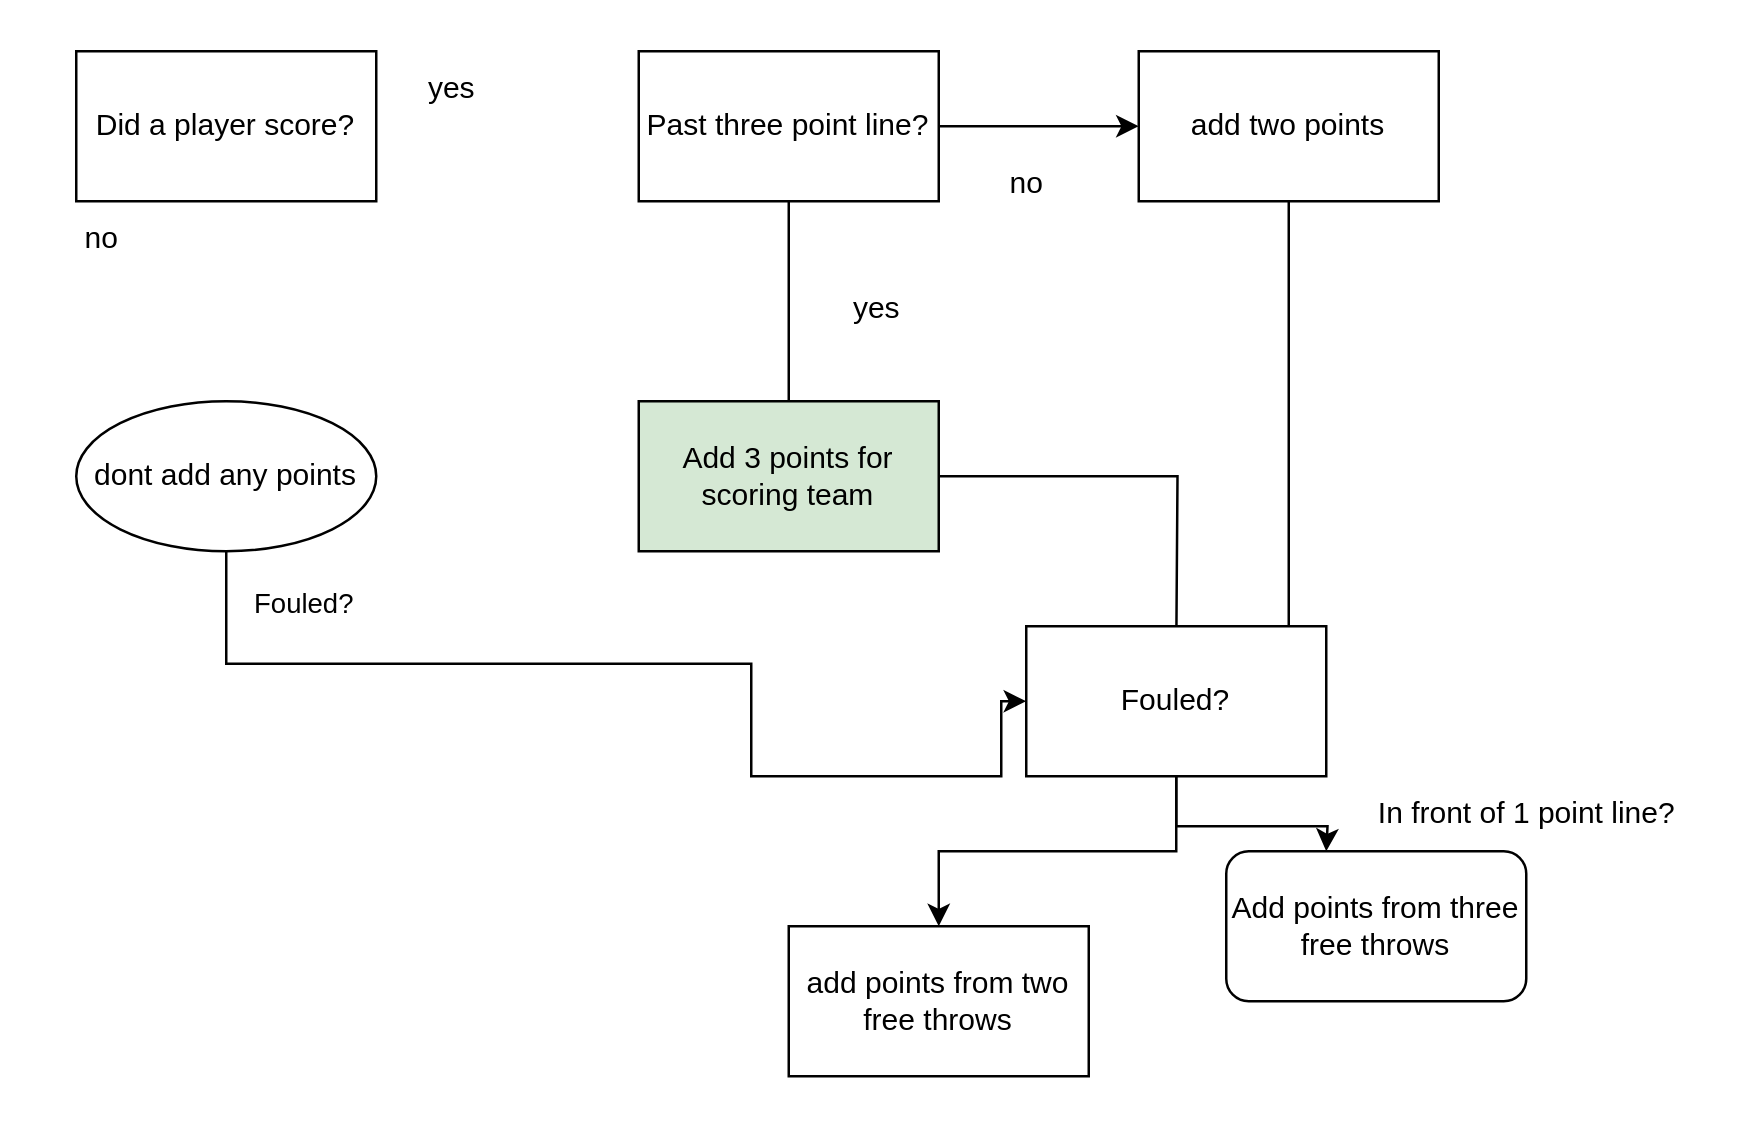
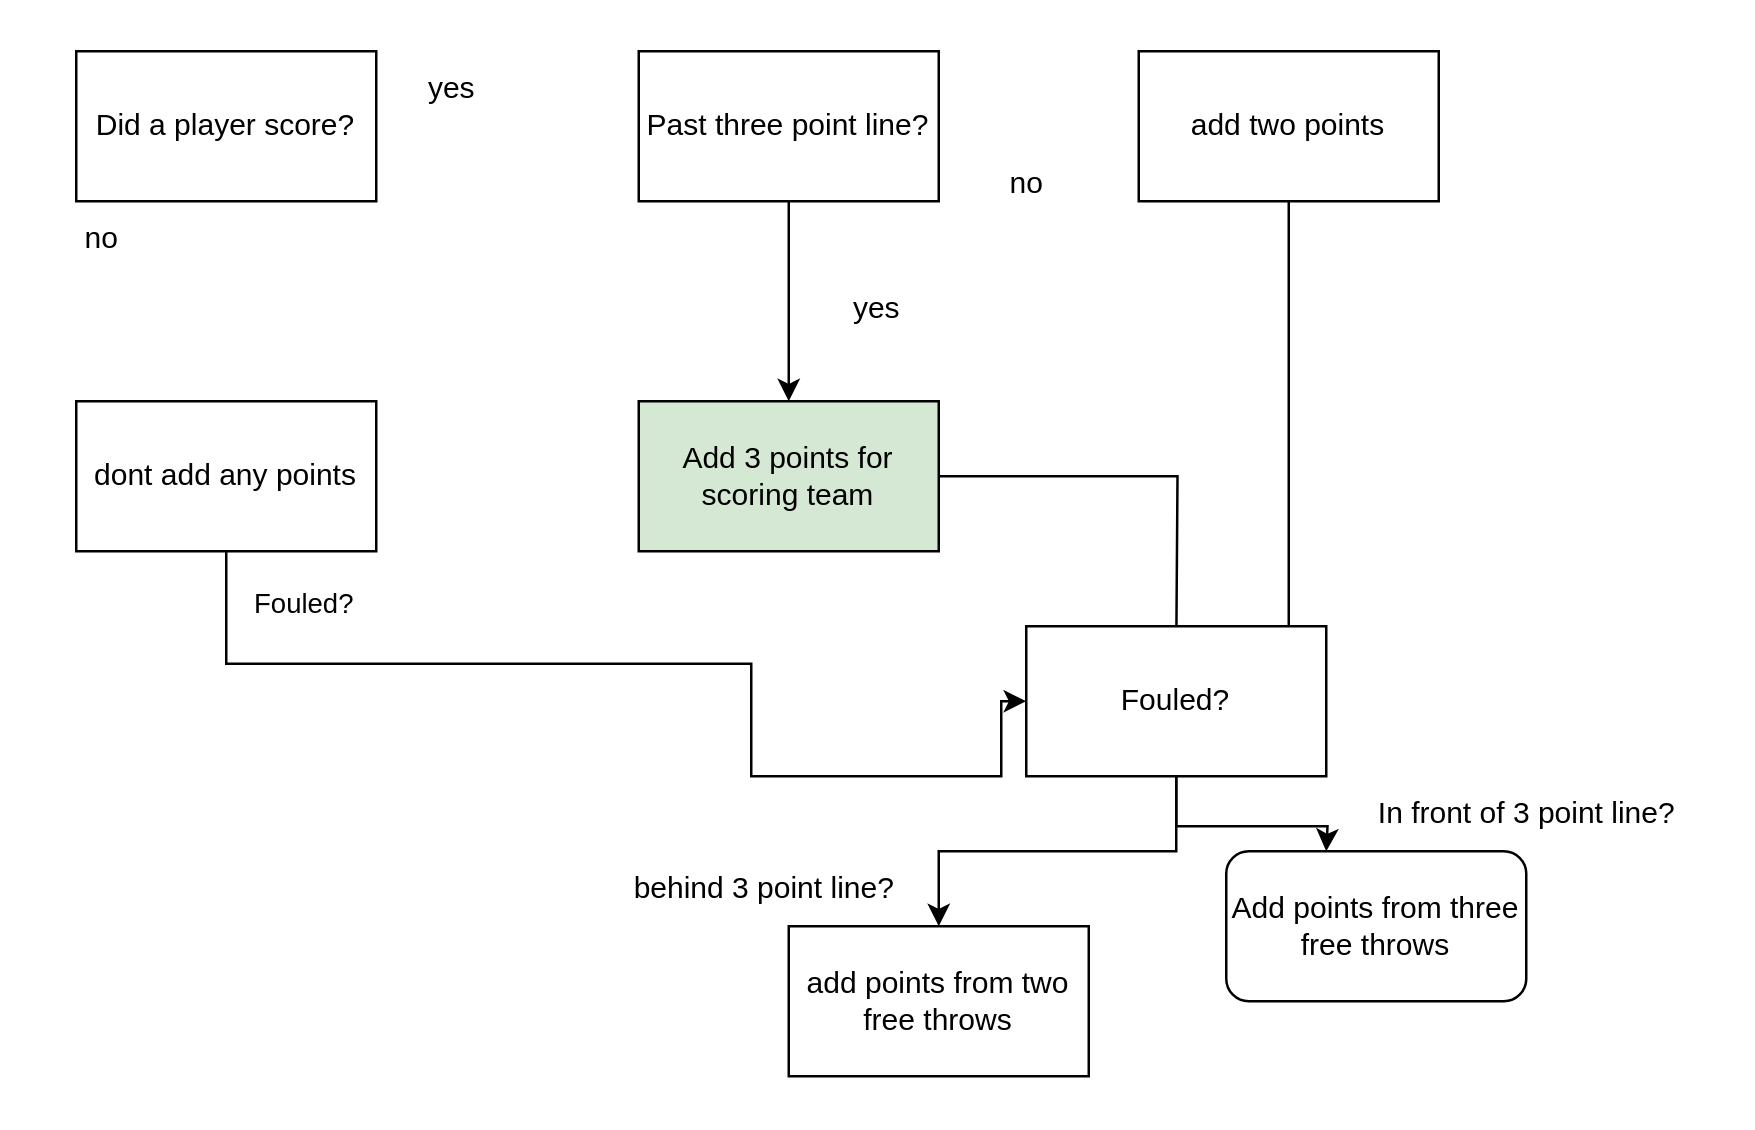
  <mxCell id="0" />
  <mxCell id="1" parent="0" />
- <mxCell id="2" value="" style="edgeStyle=orthogonalEdgeStyle;rounded=0;orthogonalLoop=1;jettySize=auto;html=1;endArrow=none;" edge="1" parent="1" source="4" target="6"><mxGeometry relative="1" as="geometry" /></mxCell>
- <mxCell id="3" value="" style="edgeStyle=orthogonalEdgeStyle;rounded=0;orthogonalLoop=1;jettySize=auto;html=1;" edge="1" parent="1" source="4" target="9"><mxGeometry relative="1" as="geometry" /></mxCell>
+ <mxCell id="2" value="" style="edgeStyle=orthogonalEdgeStyle;rounded=0;orthogonalLoop=1;jettySize=auto;html=1;" edge="1" parent="1" source="4" target="6"><mxGeometry relative="1" as="geometry" /></mxCell>
  <mxCell id="4" value="Past three point line?" style="rounded=0;whiteSpace=wrap;html=1;" vertex="1" parent="1"><mxGeometry x="255" y="20" width="120" height="60" as="geometry" /></mxCell>
  <mxCell id="5" style="edgeStyle=orthogonalEdgeStyle;rounded=0;orthogonalLoop=1;jettySize=auto;html=1;" edge="1" parent="1" source="6"><mxGeometry relative="1" as="geometry"><mxPoint x="470" y="260" as="targetPoint" /></mxGeometry></mxCell>
  <mxCell id="6" value="Add 3 points for scoring team" style="rounded=0;whiteSpace=wrap;html=1;fillColor=#d5e8d4;" vertex="1" parent="1"><mxGeometry x="255" y="160" width="120" height="60" as="geometry" /></mxCell>
  <mxCell id="7" value="yes" style="text;html=1;align=center;verticalAlign=middle;resizable=0;points=[];autosize=1;strokeColor=none;fillColor=none;" vertex="1" parent="1"><mxGeometry x="330" y="108" width="40" height="30" as="geometry" /></mxCell>
  <mxCell id="8" style="edgeStyle=orthogonalEdgeStyle;rounded=0;orthogonalLoop=1;jettySize=auto;html=1;" edge="1" parent="1" source="9"><mxGeometry relative="1" as="geometry"><mxPoint x="515" y="260" as="targetPoint" /></mxGeometry></mxCell>
  <mxCell id="9" value="add two points" style="rounded=0;whiteSpace=wrap;html=1;" vertex="1" parent="1"><mxGeometry x="455" y="20" width="120" height="60" as="geometry" /></mxCell>
  <mxCell id="10" value="no" style="text;html=1;align=center;verticalAlign=middle;resizable=0;points=[];autosize=1;strokeColor=none;fillColor=none;" vertex="1" parent="1"><mxGeometry x="390" y="58" width="40" height="30" as="geometry" /></mxCell>
+ <mxCell id="11" value="behind 3 point line?" style="text;html=1;align=center;verticalAlign=middle;resizable=0;points=[];autosize=1;strokeColor=none;fillColor=none;" vertex="1" parent="1"><mxGeometry x="240" y="340" width="130" height="30" as="geometry" /></mxCell>
  <mxCell id="12" value="" style="edgeStyle=orthogonalEdgeStyle;rounded=0;orthogonalLoop=1;jettySize=auto;html=1;" edge="1" parent="1" source="14" target="21"><mxGeometry relative="1" as="geometry" /></mxCell>
  <mxCell id="13" style="edgeStyle=orthogonalEdgeStyle;rounded=0;orthogonalLoop=1;jettySize=auto;html=1;" edge="1" parent="1" source="14"><mxGeometry relative="1" as="geometry"><mxPoint x="530" y="340" as="targetPoint" /></mxGeometry></mxCell>
  <mxCell id="14" value="Fouled?" style="whiteSpace=wrap;html=1;" vertex="1" parent="1"><mxGeometry x="410" y="250" width="120" height="60" as="geometry" /></mxCell>
  <mxCell id="15" value="Did a player score?" style="whiteSpace=wrap;html=1;" vertex="1" parent="1"><mxGeometry x="30" y="20" width="120" height="60" as="geometry" /></mxCell>
  <mxCell id="16" value="yes" style="text;html=1;align=center;verticalAlign=middle;resizable=0;points=[];autosize=1;strokeColor=none;fillColor=none;" vertex="1" parent="1"><mxGeometry x="160" y="20" width="40" height="30" as="geometry" /></mxCell>
  <mxCell id="17" value="no" style="text;html=1;align=center;verticalAlign=middle;resizable=0;points=[];autosize=1;strokeColor=none;fillColor=none;" vertex="1" parent="1"><mxGeometry x="20" y="80" width="40" height="30" as="geometry" /></mxCell>
  <mxCell id="18" style="edgeStyle=orthogonalEdgeStyle;rounded=0;orthogonalLoop=1;jettySize=auto;html=1;" edge="1" parent="1" source="20"><mxGeometry relative="1" as="geometry"><mxPoint x="410" y="280" as="targetPoint" /><Array as="points"><mxPoint x="90" y="265" /><mxPoint x="300" y="265" /><mxPoint x="300" y="310" /><mxPoint x="400" y="310" /><mxPoint x="400" y="280" /></Array></mxGeometry></mxCell>
  <mxCell id="19" value="Fouled?" style="edgeLabel;html=1;align=center;verticalAlign=middle;resizable=0;points=[];" vertex="1" connectable="0" parent="18"><mxGeometry x="0.44" y="11" relative="1" as="geometry"><mxPoint x="-197" y="-59" as="offset" /></mxGeometry></mxCell>
- <mxCell id="20" value="dont add any points" style="ellipse;whiteSpace=wrap;html=1;" vertex="1" parent="1"><mxGeometry x="30" y="160" width="120" height="60" as="geometry" /></mxCell>
+ <mxCell id="20" value="dont add any points" style="whiteSpace=wrap;html=1;" vertex="1" parent="1"><mxGeometry x="30" y="160" width="120" height="60" as="geometry" /></mxCell>
  <mxCell id="21" value="add points from two free throws" style="rounded=0;whiteSpace=wrap;html=1;" vertex="1" parent="1"><mxGeometry x="315" y="370" width="120" height="60" as="geometry" /></mxCell>
  <mxCell id="22" value="Add points from three free throws" style="rounded=1;whiteSpace=wrap;html=1;" vertex="1" parent="1"><mxGeometry x="490" y="340" width="120" height="60" as="geometry" /></mxCell>
- <mxCell id="23" value="In front of 1 point line?" style="text;html=1;align=center;verticalAlign=middle;resizable=0;points=[];autosize=1;strokeColor=none;fillColor=none;" vertex="1" parent="1"><mxGeometry x="540" y="310" width="140" height="30" as="geometry" /></mxCell>
+ <mxCell id="23" value="In front of 3 point line?" style="text;html=1;align=center;verticalAlign=middle;resizable=0;points=[];autosize=1;strokeColor=none;fillColor=none;" vertex="1" parent="1"><mxGeometry x="540" y="310" width="140" height="30" as="geometry" /></mxCell>
